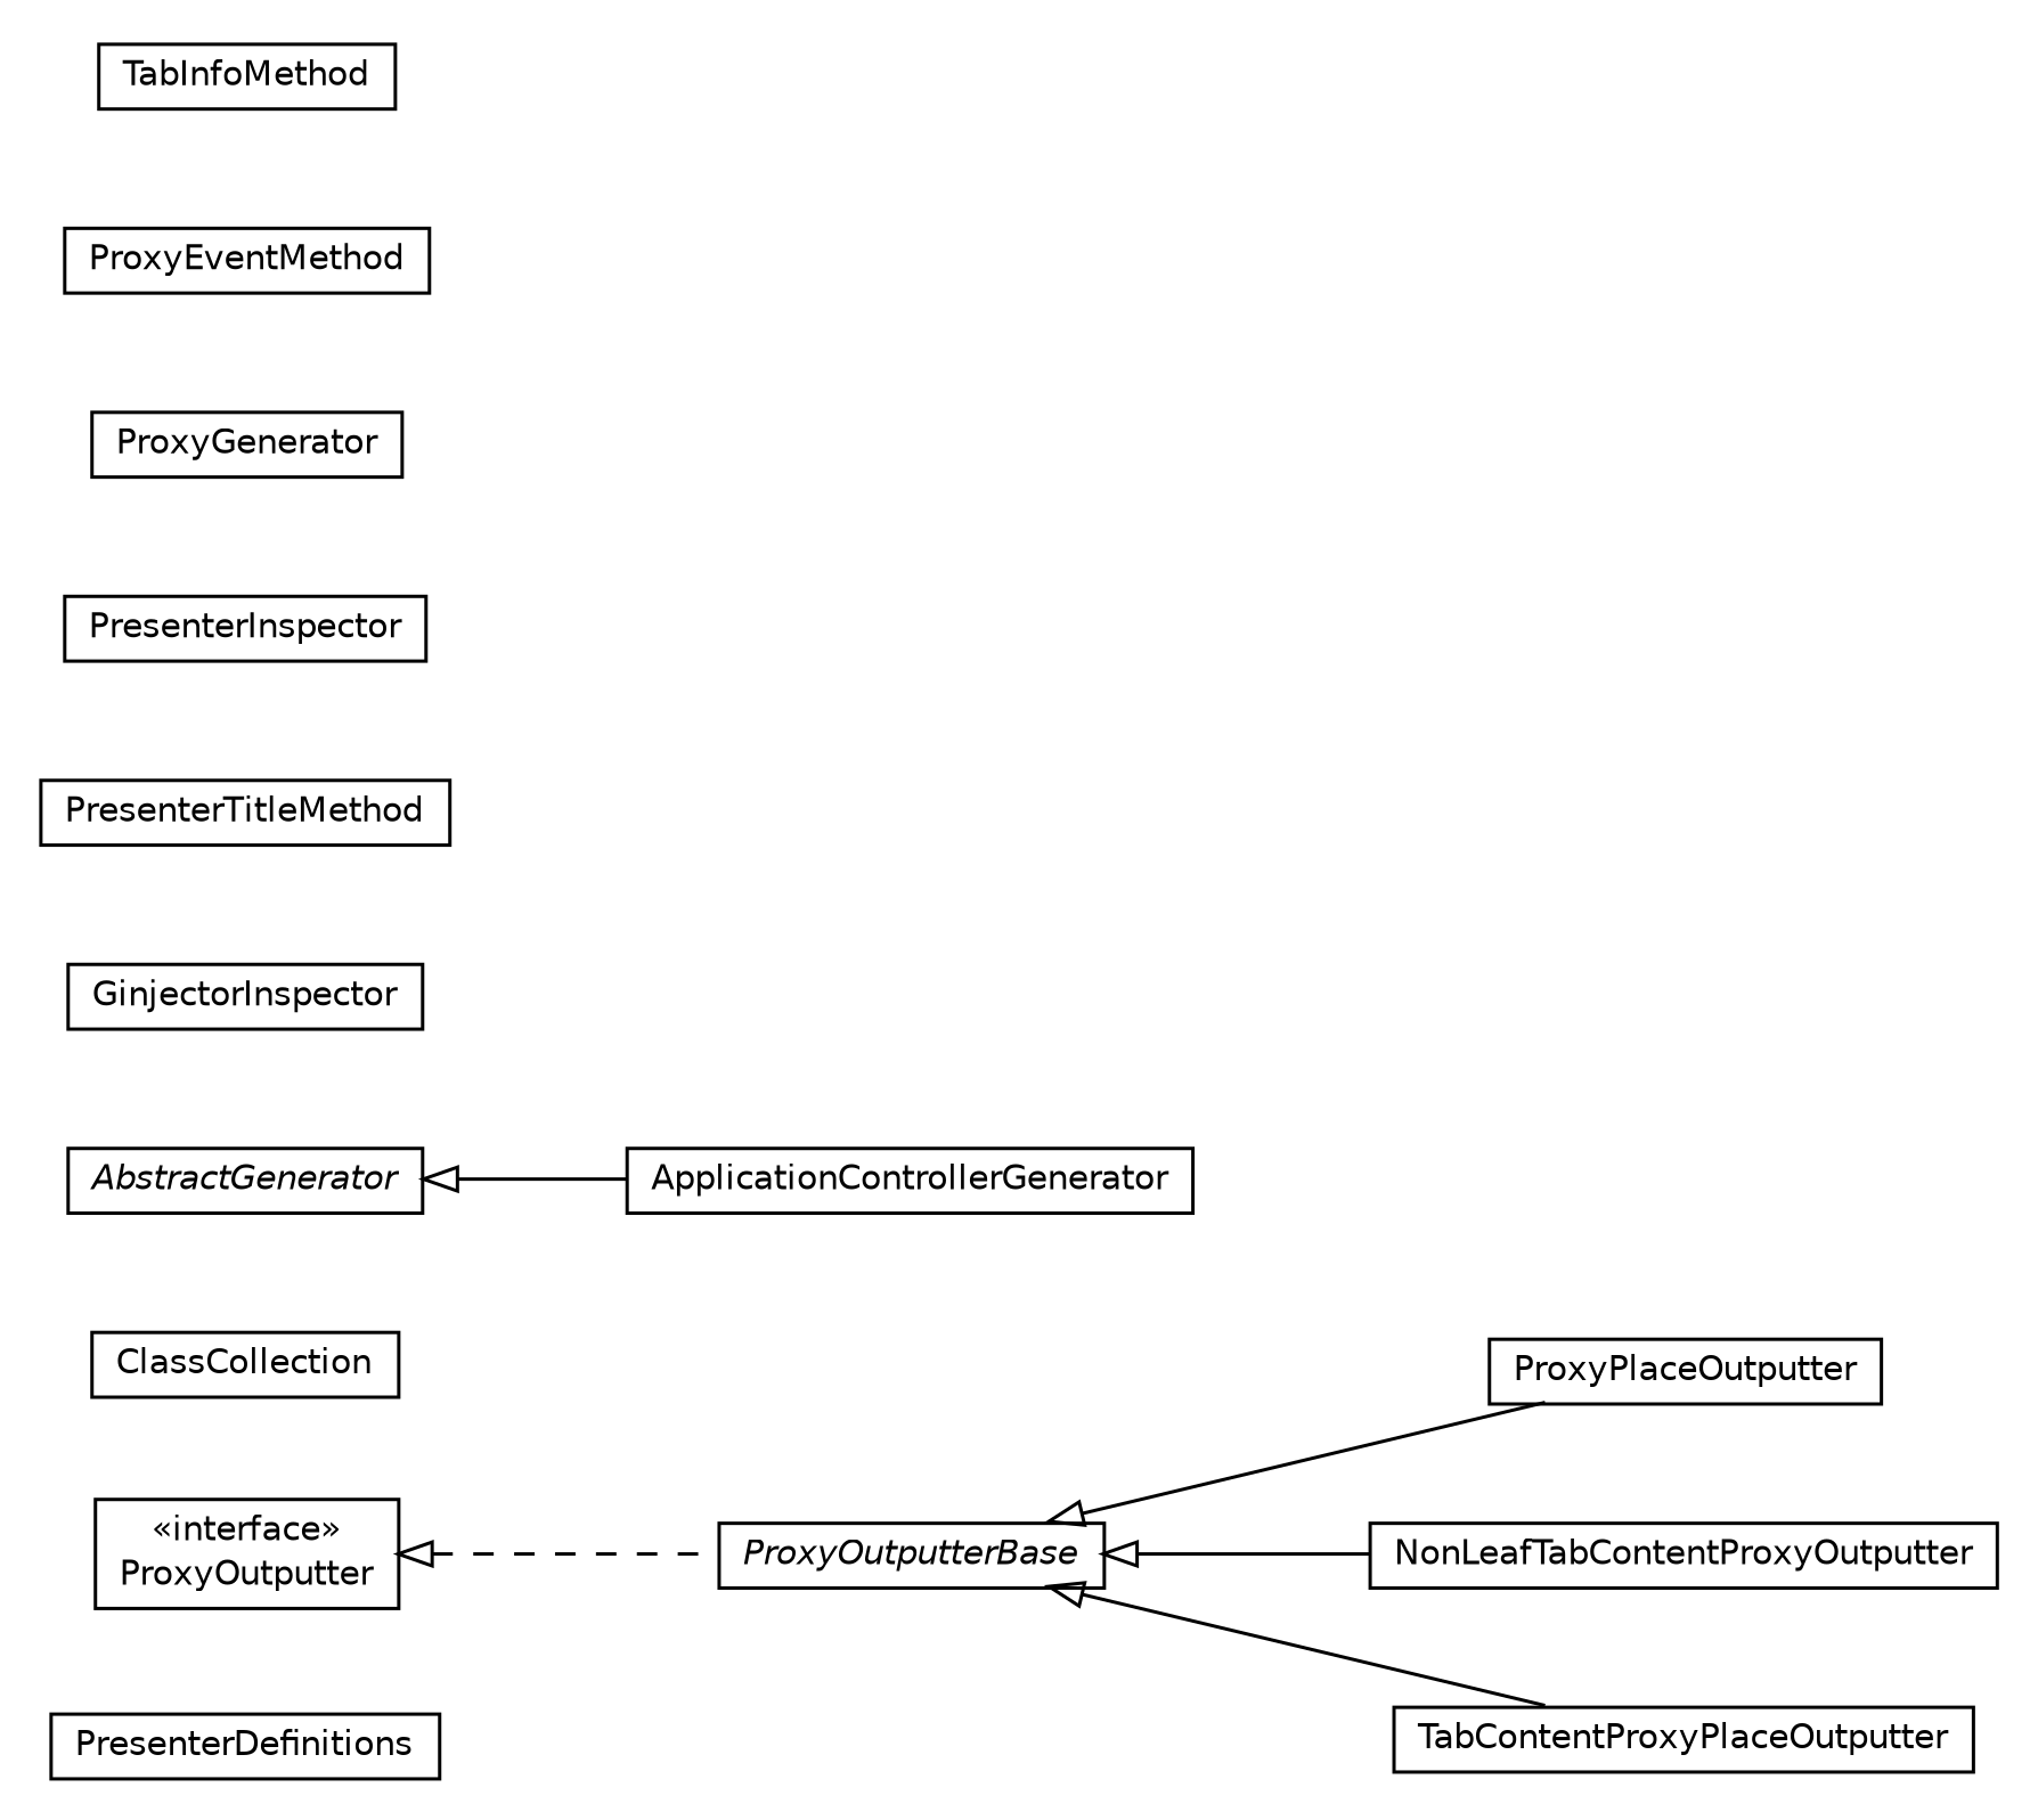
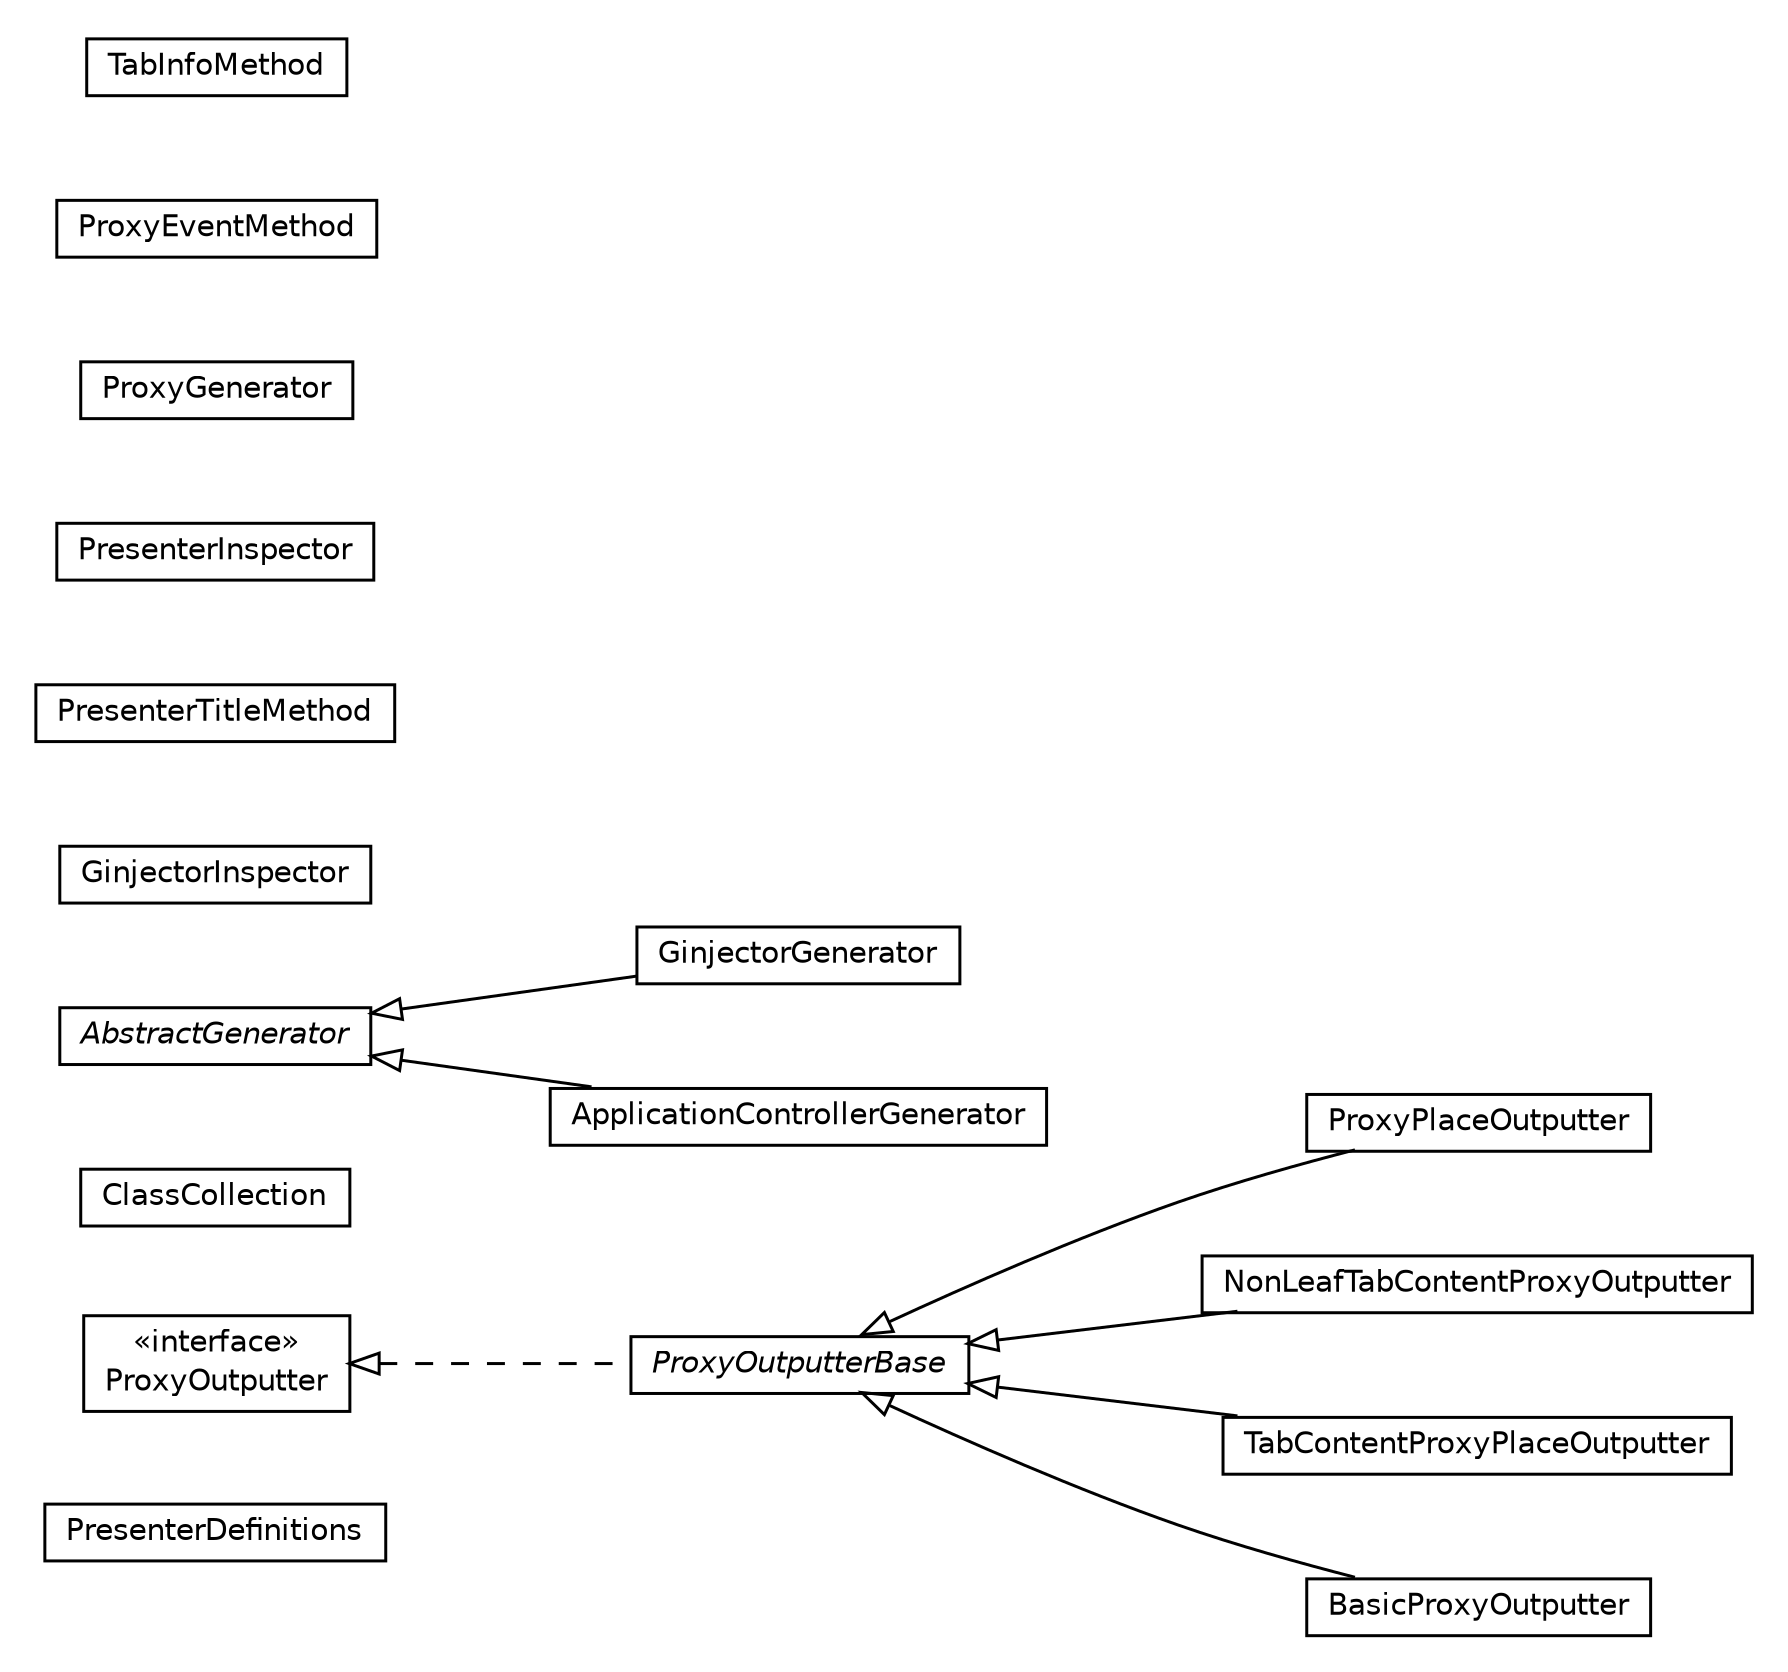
  digraph {
    nodesep=0.25
    rankdir=LR
    ranksep=0.5
    node [fontcolor=black fontname=Helvetica fontsize=10.0 shape=plaintext]
    edge [arrowtail=empty dir=back fontname=Helvetica fontsize=10 headport=p labelfontname=Helvetica labelfontsize=10 tailport=p]
    n1 [label=<<table title="com.gwtplatform.mvp.rebind.PresenterDefinitions" border="0" cellborder="1" cellspacing="0" cellpadding="2" port="p" href="./PresenterDefinitions.html"> 		<tr><td><table border="0" cellspacing="0" cellpadding="1"> <tr><td align="center" balign="center"> PresenterDefinitions </td></tr> 		</table></td></tr> 		</table>>]
    n2 [label=<<table title="com.gwtplatform.mvp.rebind.ProxyPlaceOutputter" border="0" cellborder="1" cellspacing="0" cellpadding="2" port="p" href="./ProxyPlaceOutputter.html"> 		<tr><td><table border="0" cellspacing="0" cellpadding="1"> <tr><td align="center" balign="center"> ProxyPlaceOutputter </td></tr> 		</table></td></tr> 		</table>>]
    n3 [label=<<table title="com.gwtplatform.mvp.rebind.ClassCollection" border="0" cellborder="1" cellspacing="0" cellpadding="2" port="p" href="./ClassCollection.html"> 		<tr><td><table border="0" cellspacing="0" cellpadding="1"> <tr><td align="center" balign="center"> ClassCollection </td></tr> 		</table></td></tr> 		</table>>]
    n4 [label=<<table title="com.gwtplatform.mvp.rebind.ProxyOutputterBase" border="0" cellborder="1" cellspacing="0" cellpadding="2" port="p" href="./ProxyOutputterBase.html"> 		<tr><td><table border="0" cellspacing="0" cellpadding="1"> <tr><td align="center" balign="center"><font face="Helvetica-Oblique"> ProxyOutputterBase </font></td></tr> 		</table></td></tr> 		</table>>]
    n5 [label=<<table title="com.gwtplatform.mvp.rebind.NonLeafTabContentProxyOutputter" border="0" cellborder="1" cellspacing="0" cellpadding="2" port="p" href="./NonLeafTabContentProxyOutputter.html"> 		<tr><td><table border="0" cellspacing="0" cellpadding="1"> <tr><td align="center" balign="center"> NonLeafTabContentProxyOutputter </td></tr> 		</table></td></tr> 		</table>>]
    n6 [label=<<table title="com.gwtplatform.mvp.rebind.TabContentProxyPlaceOutputter" border="0" cellborder="1" cellspacing="0" cellpadding="2" port="p" href="./TabContentProxyPlaceOutputter.html"> 		<tr><td><table border="0" cellspacing="0" cellpadding="1"> <tr><td align="center" balign="center"> TabContentProxyPlaceOutputter </td></tr> 		</table></td></tr> 		</table>>]
+   n7 [label=<<table title="com.gwtplatform.mvp.rebind.BasicProxyOutputter" border="0" cellborder="1" cellspacing="0" cellpadding="2" port="p" href="./BasicProxyOutputter.html"> 		<tr><td><table border="0" cellspacing="0" cellpadding="1"> <tr><td align="center" balign="center"> BasicProxyOutputter </td></tr> 		</table></td></tr> 		</table>>]
+   n8 [label=<<table title="com.gwtplatform.mvp.rebind.GinjectorGenerator" border="0" cellborder="1" cellspacing="0" cellpadding="2" port="p" href="./GinjectorGenerator.html"> 		<tr><td><table border="0" cellspacing="0" cellpadding="1"> <tr><td align="center" balign="center"> GinjectorGenerator </td></tr> 		</table></td></tr> 		</table>>]
    n9 [label=<<table title="com.gwtplatform.mvp.rebind.ProxyOutputter" border="0" cellborder="1" cellspacing="0" cellpadding="2" port="p" href="./ProxyOutputter.html"> 		<tr><td><table border="0" cellspacing="0" cellpadding="1"> <tr><td align="center" balign="center"> &#171;interface&#187; </td></tr> <tr><td align="center" balign="center"> ProxyOutputter </td></tr> 		</table></td></tr> 		</table>>]
    n10 [label=<<table title="com.gwtplatform.mvp.rebind.ApplicationControllerGenerator" border="0" cellborder="1" cellspacing="0" cellpadding="2" port="p" href="./ApplicationControllerGenerator.html"> 		<tr><td><table border="0" cellspacing="0" cellpadding="1"> <tr><td align="center" balign="center"> ApplicationControllerGenerator </td></tr> 		</table></td></tr> 		</table>>]
    n11 [label=<<table title="com.gwtplatform.mvp.rebind.GinjectorInspector" border="0" cellborder="1" cellspacing="0" cellpadding="2" port="p" href="./GinjectorInspector.html"> 		<tr><td><table border="0" cellspacing="0" cellpadding="1"> <tr><td align="center" balign="center"> GinjectorInspector </td></tr> 		</table></td></tr> 		</table>>]
    n12 [label=<<table title="com.gwtplatform.mvp.rebind.PresenterTitleMethod" border="0" cellborder="1" cellspacing="0" cellpadding="2" port="p" href="./PresenterTitleMethod.html"> 		<tr><td><table border="0" cellspacing="0" cellpadding="1"> <tr><td align="center" balign="center"> PresenterTitleMethod </td></tr> 		</table></td></tr> 		</table>>]
    n13 [label=<<table title="com.gwtplatform.mvp.rebind.PresenterInspector" border="0" cellborder="1" cellspacing="0" cellpadding="2" port="p" href="./PresenterInspector.html"> 		<tr><td><table border="0" cellspacing="0" cellpadding="1"> <tr><td align="center" balign="center"> PresenterInspector </td></tr> 		</table></td></tr> 		</table>>]
    n14 [label=<<table title="com.gwtplatform.mvp.rebind.AbstractGenerator" border="0" cellborder="1" cellspacing="0" cellpadding="2" port="p" href="./AbstractGenerator.html"> 		<tr><td><table border="0" cellspacing="0" cellpadding="1"> <tr><td align="center" balign="center"><font face="Helvetica-Oblique"> AbstractGenerator </font></td></tr> 		</table></td></tr> 		</table>>]
    n15 [label=<<table title="com.gwtplatform.mvp.rebind.ProxyGenerator" border="0" cellborder="1" cellspacing="0" cellpadding="2" port="p" href="./ProxyGenerator.html"> 		<tr><td><table border="0" cellspacing="0" cellpadding="1"> <tr><td align="center" balign="center"> ProxyGenerator </td></tr> 		</table></td></tr> 		</table>>]
    n16 [label=<<table title="com.gwtplatform.mvp.rebind.ProxyEventMethod" border="0" cellborder="1" cellspacing="0" cellpadding="2" port="p" href="./ProxyEventMethod.html"> 		<tr><td><table border="0" cellspacing="0" cellpadding="1"> <tr><td align="center" balign="center"> ProxyEventMethod </td></tr> 		</table></td></tr> 		</table>>]
    n17 [label=<<table title="com.gwtplatform.mvp.rebind.TabInfoMethod" border="0" cellborder="1" cellspacing="0" cellpadding="2" port="p" href="./TabInfoMethod.html"> 		<tr><td><table border="0" cellspacing="0" cellpadding="1"> <tr><td align="center" balign="center"> TabInfoMethod </td></tr> 		</table></td></tr> 		</table>>]
    n4 -> n2
    n4 -> n5
    n4 -> n6
+   n4 -> n7
    n9 -> n4 [style=dashed]
+   n14 -> n8
    n14 -> n10
  }
